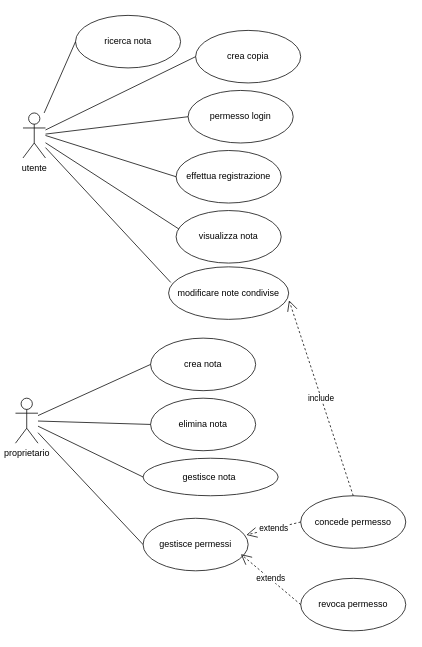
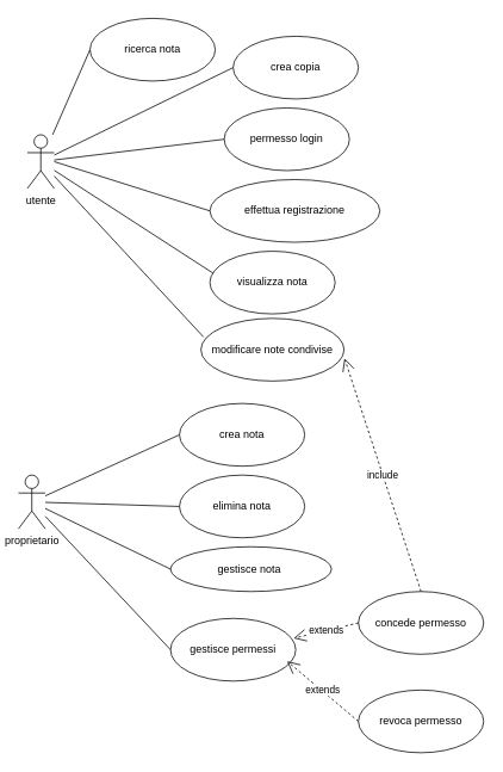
  <mxCell id="0" />
  <mxCell id="1" parent="0" />
  <mxCell id="2" value="utente" style="shape=umlActor;verticalLabelPosition=bottom;verticalAlign=top;html=1;" parent="1" vertex="1"><mxGeometry x="30" y="150" width="30" height="60" as="geometry" /></mxCell>
  <mxCell id="3" value="proprietario" style="shape=umlActor;verticalLabelPosition=bottom;verticalAlign=top;html=1;" parent="1" vertex="1"><mxGeometry x="20" y="530" width="30" height="60" as="geometry" /></mxCell>
  <mxCell id="4" value="crea nota" style="ellipse;whiteSpace=wrap;html=1;" parent="1" vertex="1"><mxGeometry x="200" y="450" width="140" height="70" as="geometry" /></mxCell>
  <mxCell id="5" value="elimina nota&lt;span style=&quot;color: rgba(0, 0, 0, 0); font-family: monospace; font-size: 0px; text-align: start; text-wrap-mode: nowrap;&quot;&gt;%3CmxGraphModel%3E%3Croot%3E%3CmxCell%20id%3D%220%22%2F%3E%3CmxCell%20id%3D%221%22%20parent%3D%220%22%2F%3E%3CmxCell%20id%3D%222%22%20value%3D%22crea%20nota%22%20style%3D%22ellipse%3BwhiteSpace%3Dwrap%3Bhtml%3D1%3B%22%20vertex%3D%221%22%20parent%3D%221%22%3E%3CmxGeometry%20x%3D%22290%22%20y%3D%2220%22%20width%3D%22140%22%20height%3D%2270%22%20as%3D%22geometry%22%2F%3E%3C%2FmxCell%3E%3C%2Froot%3E%3C%2FmxGraphModel%3E&lt;/span&gt;" style="ellipse;whiteSpace=wrap;html=1;" parent="1" vertex="1"><mxGeometry x="200" y="530" width="140" height="70" as="geometry" /></mxCell>
  <mxCell id="6" value="gestisce nota&amp;nbsp;" style="ellipse;whiteSpace=wrap;html=1;" parent="1" vertex="1"><mxGeometry x="190" y="610" width="180" height="50" as="geometry" /></mxCell>
  <mxCell id="7" value="gestisce permessi" style="ellipse;whiteSpace=wrap;html=1;" parent="1" vertex="1"><mxGeometry x="190" y="690" width="140" height="70" as="geometry" /></mxCell>
  <mxCell id="8" value="ricerca nota" style="ellipse;whiteSpace=wrap;html=1;" parent="1" vertex="1"><mxGeometry x="100" y="20" width="140" height="70" as="geometry" /></mxCell>
  <mxCell id="9" value="modificare note condivise" style="ellipse;whiteSpace=wrap;html=1;" parent="1" vertex="1"><mxGeometry x="224" y="355" width="160" height="70" as="geometry" /></mxCell>
  <mxCell id="10" value="visualizza nota" style="ellipse;whiteSpace=wrap;html=1;" parent="1" vertex="1"><mxGeometry x="234" y="280" width="140" height="70" as="geometry" /></mxCell>
  <mxCell id="11" value="concede permesso" style="ellipse;whiteSpace=wrap;html=1;" parent="1" vertex="1"><mxGeometry x="400" y="660" width="140" height="70" as="geometry" /></mxCell>
  <mxCell id="12" value="revoca permesso" style="ellipse;whiteSpace=wrap;html=1;" parent="1" vertex="1"><mxGeometry x="400" y="770" width="140" height="70" as="geometry" /></mxCell>
  <mxCell id="13" value="extends" style="endArrow=open;endSize=12;dashed=1;html=1;rounded=0;exitX=0;exitY=0.5;exitDx=0;exitDy=0;entryX=0.983;entryY=0.317;entryDx=0;entryDy=0;entryPerimeter=0;" parent="1" source="11" target="7" edge="1"><mxGeometry width="160" relative="1" as="geometry"><mxPoint x="250" y="710" as="sourcePoint" /><mxPoint x="410" y="710" as="targetPoint" /></mxGeometry></mxCell>
  <mxCell id="14" value="extends" style="endArrow=open;endSize=12;dashed=1;html=1;rounded=0;exitX=0;exitY=0.5;exitDx=0;exitDy=0;entryX=0.931;entryY=0.683;entryDx=0;entryDy=0;entryPerimeter=0;" parent="1" source="12" target="7" edge="1"><mxGeometry x="0.02" y="-1" width="160" relative="1" as="geometry"><mxPoint x="250" y="710" as="sourcePoint" /><mxPoint x="410" y="710" as="targetPoint" /><mxPoint as="offset" /></mxGeometry></mxCell>
  <mxCell id="15" value="include" style="endArrow=open;endSize=12;dashed=1;html=1;rounded=0;exitX=0.5;exitY=0;exitDx=0;exitDy=0;entryX=1.003;entryY=0.637;entryDx=0;entryDy=0;entryPerimeter=0;" parent="1" source="11" target="9" edge="1"><mxGeometry width="160" relative="1" as="geometry"><mxPoint x="480" y="460" as="sourcePoint" /><mxPoint x="640" y="460" as="targetPoint" /><Array as="points" /></mxGeometry></mxCell>
- <mxCell id="16" value="effettua registrazione" style="ellipse;whiteSpace=wrap;html=1;" parent="1" vertex="1"><mxGeometry x="234" y="200" width="140" height="70" as="geometry" /></mxCell>
+ <mxCell id="16" value="effettua registrazione" style="ellipse;whiteSpace=wrap;html=1;" parent="1" vertex="1"><mxGeometry x="234" y="200" width="190" height="70" as="geometry" /></mxCell>
  <mxCell id="17" value="crea copia" style="ellipse;whiteSpace=wrap;html=1;" parent="1" vertex="1"><mxGeometry x="260" y="40" width="140" height="70" as="geometry" /></mxCell>
  <mxCell id="18" value="" style="endArrow=none;html=1;rounded=0;entryX=0;entryY=0.5;entryDx=0;entryDy=0;" parent="1" target="8" edge="1" source="2"><mxGeometry relative="1" as="geometry"><mxPoint x="70" y="170" as="sourcePoint" /><mxPoint x="234" y="150" as="targetPoint" /></mxGeometry></mxCell>
  <mxCell id="19" value="" style="endArrow=none;html=1;rounded=0;entryX=0;entryY=0.5;entryDx=0;entryDy=0;" parent="1" source="2" target="17" edge="1"><mxGeometry relative="1" as="geometry"><mxPoint x="70" y="180" as="sourcePoint" /><mxPoint x="300" y="190" as="targetPoint" /></mxGeometry></mxCell>
  <mxCell id="20" value="" style="endArrow=none;html=1;rounded=0;entryX=0;entryY=0.5;entryDx=0;entryDy=0;" parent="1" target="16" edge="1"><mxGeometry relative="1" as="geometry"><mxPoint x="60" y="180" as="sourcePoint" /><mxPoint x="354" y="160" as="targetPoint" /></mxGeometry></mxCell>
  <mxCell id="21" value="" style="endArrow=none;html=1;rounded=0;entryX=0.026;entryY=0.351;entryDx=0;entryDy=0;entryPerimeter=0;" parent="1" source="2" target="10" edge="1"><mxGeometry relative="1" as="geometry"><mxPoint x="70" y="180" as="sourcePoint" /><mxPoint x="294" y="220" as="targetPoint" /></mxGeometry></mxCell>
  <mxCell id="22" value="" style="endArrow=none;html=1;rounded=0;entryX=0.018;entryY=0.297;entryDx=0;entryDy=0;entryPerimeter=0;" parent="1" source="2" target="9" edge="1"><mxGeometry relative="1" as="geometry"><mxPoint x="70" y="180" as="sourcePoint" /><mxPoint x="294" y="220" as="targetPoint" /></mxGeometry></mxCell>
  <mxCell id="23" value="" style="endArrow=none;html=1;rounded=0;entryX=0;entryY=0.5;entryDx=0;entryDy=0;" parent="1" source="3" target="4" edge="1"><mxGeometry relative="1" as="geometry"><mxPoint x="290" y="430" as="sourcePoint" /><mxPoint x="450" y="430" as="targetPoint" /></mxGeometry></mxCell>
  <mxCell id="24" value="" style="endArrow=none;html=1;rounded=0;entryX=0;entryY=0.5;entryDx=0;entryDy=0;" parent="1" source="3" target="5" edge="1"><mxGeometry relative="1" as="geometry"><mxPoint x="140" y="578" as="sourcePoint" /><mxPoint x="290" y="510" as="targetPoint" /></mxGeometry></mxCell>
  <mxCell id="25" value="" style="endArrow=none;html=1;rounded=0;entryX=0;entryY=0.5;entryDx=0;entryDy=0;" parent="1" source="3" target="6" edge="1"><mxGeometry relative="1" as="geometry"><mxPoint x="120" y="628" as="sourcePoint" /><mxPoint x="270" y="560" as="targetPoint" /></mxGeometry></mxCell>
  <mxCell id="26" value="" style="endArrow=none;html=1;rounded=0;entryX=0;entryY=0.5;entryDx=0;entryDy=0;" parent="1" source="3" target="7" edge="1"><mxGeometry relative="1" as="geometry"><mxPoint x="90" y="648" as="sourcePoint" /><mxPoint x="240" y="580" as="targetPoint" /></mxGeometry></mxCell>
  <mxCell id="27" value="permesso login" style="ellipse;whiteSpace=wrap;html=1;" vertex="1" parent="1"><mxGeometry x="250" y="120" width="140" height="70" as="geometry" /></mxCell>
  <mxCell id="28" value="" style="endArrow=none;html=1;rounded=0;entryX=0;entryY=0.5;entryDx=0;entryDy=0;" edge="1" parent="1" source="2" target="27"><mxGeometry width="50" height="50" relative="1" as="geometry"><mxPoint x="400" y="330" as="sourcePoint" /><mxPoint x="450" y="280" as="targetPoint" /></mxGeometry></mxCell>
